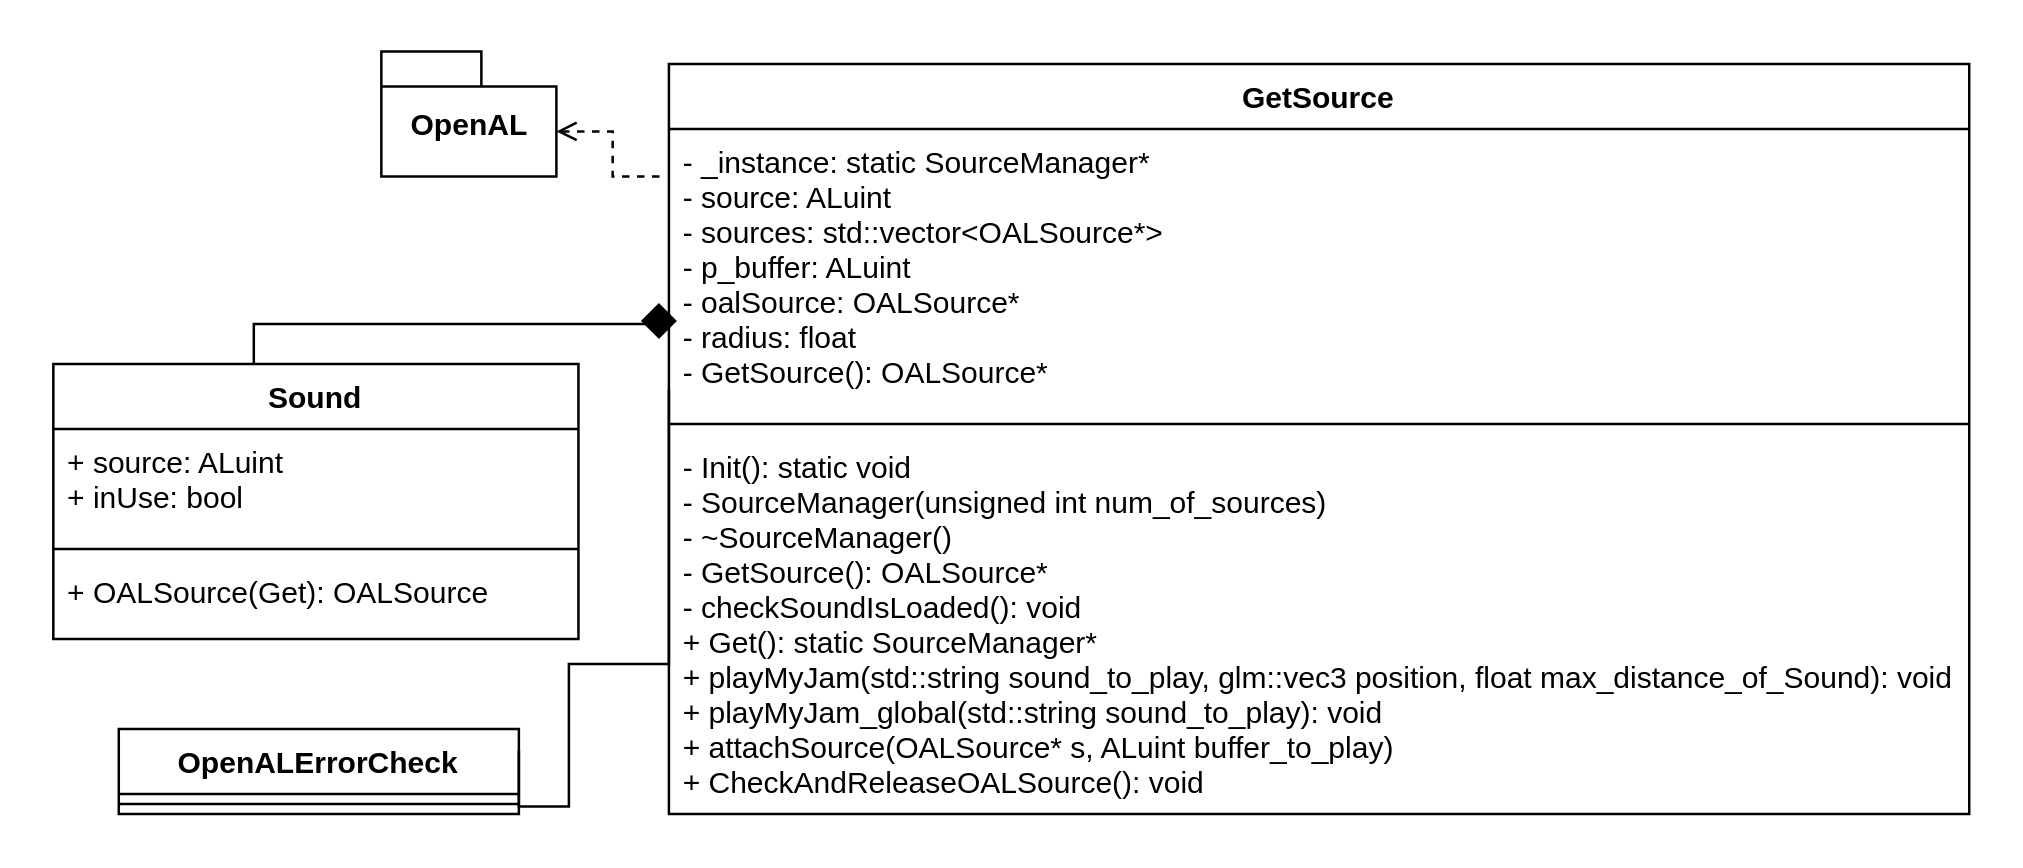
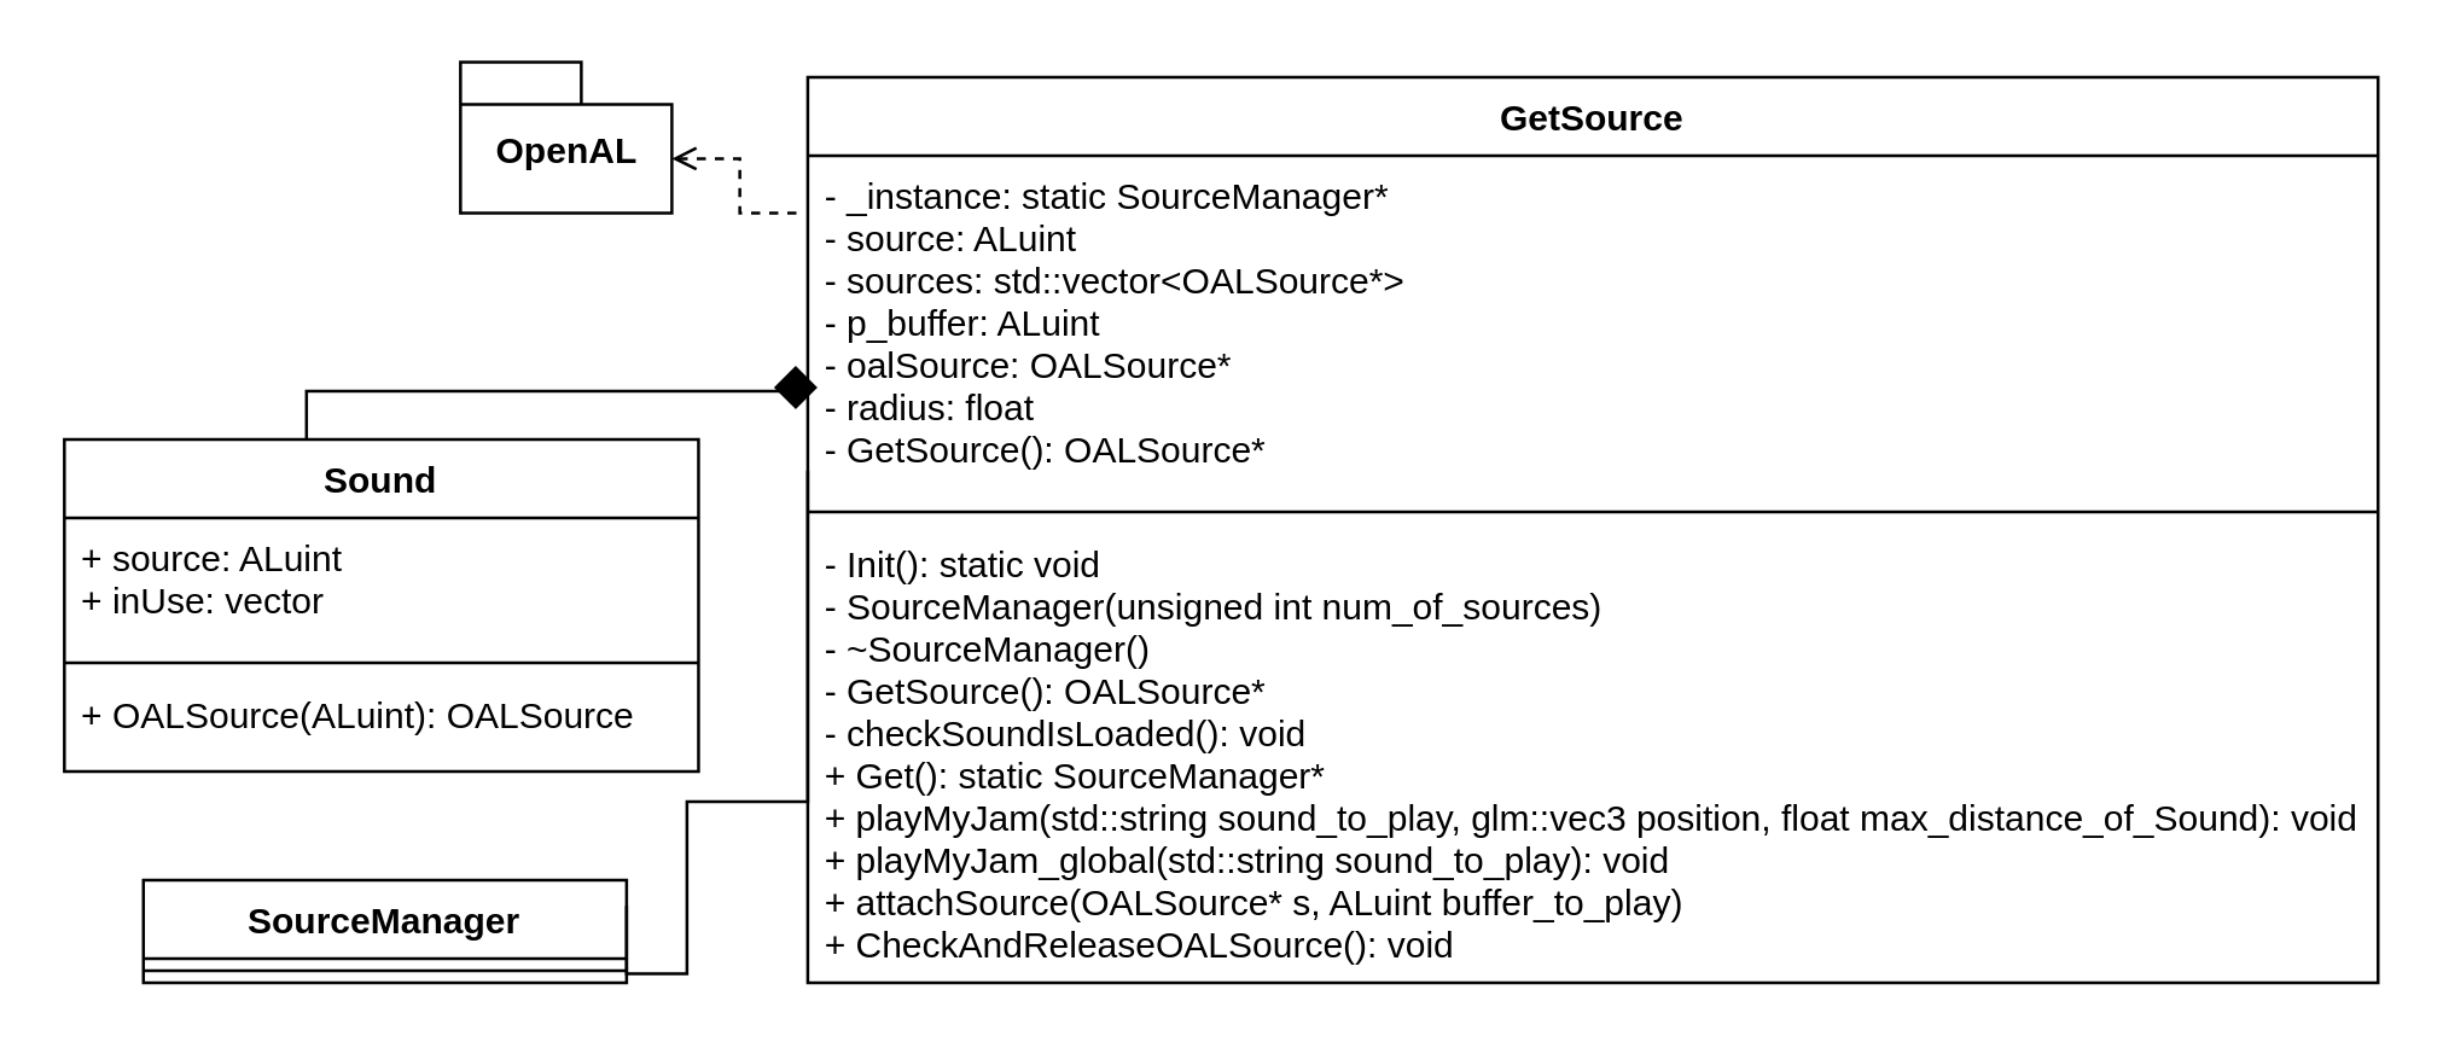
  <mxCell id="0" />
  <mxCell id="1" parent="0" />
  <mxCell id="2" value="GetSource" style="swimlane;fontStyle=1;align=center;verticalAlign=top;childLayout=stackLayout;horizontal=1;startSize=26;horizontalStack=0;resizeParent=1;resizeParentMax=0;resizeLast=0;collapsible=1;marginBottom=0;" parent="1" vertex="1"><mxGeometry x="267" y="25" width="520" height="300" as="geometry" /></mxCell>
  <mxCell id="3" value="- _instance: static SourceManager*&#10;- source: ALuint&#10;- sources: std::vector&lt;OALSource*&gt;&#10;- p_buffer: ALuint&#10;- oalSource: OALSource*&#10;- radius: float&#10;- GetSource(): OALSource*&#10;&#10;" style="text;strokeColor=none;fillColor=none;align=left;verticalAlign=top;spacingLeft=4;spacingRight=4;overflow=hidden;rotatable=0;points=[[0,0.5],[1,0.5]];portConstraint=eastwest;" parent="2" vertex="1"><mxGeometry y="26" width="520" height="114" as="geometry" /></mxCell>
  <mxCell id="4" value="" style="line;strokeWidth=1;fillColor=none;align=left;verticalAlign=middle;spacingTop=-1;spacingLeft=3;spacingRight=3;rotatable=0;labelPosition=right;points=[];portConstraint=eastwest;" parent="2" vertex="1"><mxGeometry y="140" width="520" height="8" as="geometry" /></mxCell>
  <mxCell id="5" value="- Init(): static void&#10;- SourceManager(unsigned int num_of_sources)&#10;- ~SourceManager()&#10;- GetSource(): OALSource*&#10;- checkSoundIsLoaded(): void&#10;+ Get(): static SourceManager*&#10;+ playMyJam(std::string sound_to_play, glm::vec3 position, float max_distance_of_Sound): void&#10;+ playMyJam_global(std::string sound_to_play): void&#10;+ attachSource(OALSource* s, ALuint buffer_to_play)&#10;+ CheckAndReleaseOALSource(): void" style="text;strokeColor=none;fillColor=none;align=left;verticalAlign=top;spacingLeft=4;spacingRight=4;overflow=hidden;rotatable=0;points=[[0,0.5],[1,0.5]];portConstraint=eastwest;" parent="2" vertex="1"><mxGeometry y="148" width="520" height="152" as="geometry" /></mxCell>
  <mxCell id="6" style="edgeStyle=orthogonalEdgeStyle;rounded=0;orthogonalLoop=1;jettySize=auto;html=1;exitX=0;exitY=0;exitDx=70;exitDy=32;exitPerimeter=0;entryX=-0.002;entryY=0.167;entryDx=0;entryDy=0;entryPerimeter=0;endArrow=none;endFill=0;dashed=1;startArrow=open;startFill=0;" parent="1" source="7" target="3" edge="1"><mxGeometry relative="1" as="geometry" /></mxCell>
  <mxCell id="7" value="OpenAL" style="shape=folder;fontStyle=1;spacingTop=10;tabWidth=40;tabHeight=14;tabPosition=left;html=1;" parent="1" vertex="1"><mxGeometry x="152" y="20" width="70" height="50" as="geometry" /></mxCell>
  <mxCell id="8" style="edgeStyle=orthogonalEdgeStyle;rounded=0;orthogonalLoop=1;jettySize=auto;html=1;endArrow=diamond;endFill=1;strokeWidth=1;startSize=8;endSize=12;exitX=0.5;exitY=0;exitDx=0;exitDy=0;" parent="1" source="9" edge="1"><mxGeometry relative="1" as="geometry"><mxPoint x="112" y="535" as="sourcePoint" /><mxPoint x="263" y="135" as="targetPoint" /><Array as="points"><mxPoint x="101" y="165" /><mxPoint x="101" y="129" /></Array></mxGeometry></mxCell>
  <mxCell id="9" value="Sound" style="swimlane;fontStyle=1;align=center;verticalAlign=top;childLayout=stackLayout;horizontal=1;startSize=26;horizontalStack=0;resizeParent=1;resizeParentMax=0;resizeLast=0;collapsible=1;marginBottom=0;" parent="1" vertex="1"><mxGeometry x="20.82" y="145" width="210" height="110" as="geometry" /></mxCell>
- <mxCell id="10" value="+ source: ALuint&#10;+ inUse: bool&#10;" style="text;strokeColor=none;fillColor=none;align=left;verticalAlign=top;spacingLeft=4;spacingRight=4;overflow=hidden;rotatable=0;points=[[0,0.5],[1,0.5]];portConstraint=eastwest;" parent="9" vertex="1"><mxGeometry y="26" width="210" height="44" as="geometry" /></mxCell>
+ <mxCell id="10" value="+ source: ALuint&#10;+ inUse: vector&#10;" style="text;strokeColor=none;fillColor=none;align=left;verticalAlign=top;spacingLeft=4;spacingRight=4;overflow=hidden;rotatable=0;points=[[0,0.5],[1,0.5]];portConstraint=eastwest;" parent="9" vertex="1"><mxGeometry y="26" width="210" height="44" as="geometry" /></mxCell>
  <mxCell id="11" value="" style="line;strokeWidth=1;fillColor=none;align=left;verticalAlign=middle;spacingTop=-1;spacingLeft=3;spacingRight=3;rotatable=0;labelPosition=right;points=[];portConstraint=eastwest;" parent="9" vertex="1"><mxGeometry y="70" width="210" height="8" as="geometry" /></mxCell>
- <mxCell id="12" value="+ OALSource(Get): OALSource" style="text;strokeColor=none;fillColor=none;align=left;verticalAlign=top;spacingLeft=4;spacingRight=4;overflow=hidden;rotatable=0;points=[[0,0.5],[1,0.5]];portConstraint=eastwest;" parent="9" vertex="1"><mxGeometry y="78" width="210" height="32" as="geometry" /></mxCell>
- <mxCell id="13" value="OpenALErrorCheck" style="swimlane;fontStyle=1;align=center;verticalAlign=top;childLayout=stackLayout;horizontal=1;startSize=26;horizontalStack=0;resizeParent=1;resizeParentMax=0;resizeLast=0;collapsible=1;marginBottom=0;" parent="1" vertex="1"><mxGeometry x="47" y="291" width="160" height="34" as="geometry" /></mxCell>
+ <mxCell id="12" value="+ OALSource(ALuint): OALSource" style="text;strokeColor=none;fillColor=none;align=left;verticalAlign=top;spacingLeft=4;spacingRight=4;overflow=hidden;rotatable=0;points=[[0,0.5],[1,0.5]];portConstraint=eastwest;" parent="9" vertex="1"><mxGeometry y="78" width="210" height="32" as="geometry" /></mxCell>
+ <mxCell id="13" value="SourceManager" style="swimlane;fontStyle=1;align=center;verticalAlign=top;childLayout=stackLayout;horizontal=1;startSize=26;horizontalStack=0;resizeParent=1;resizeParentMax=0;resizeLast=0;collapsible=1;marginBottom=0;" parent="1" vertex="1"><mxGeometry x="47" y="291" width="160" height="34" as="geometry" /></mxCell>
  <mxCell id="14" value="" style="line;strokeWidth=1;fillColor=none;align=left;verticalAlign=middle;spacingTop=-1;spacingLeft=3;spacingRight=3;rotatable=0;labelPosition=right;points=[];portConstraint=eastwest;" parent="13" vertex="1"><mxGeometry y="26" width="160" height="8" as="geometry" /></mxCell>
  <mxCell id="15" style="edgeStyle=orthogonalEdgeStyle;rounded=0;orthogonalLoop=1;jettySize=auto;html=1;exitX=1;exitY=0.25;exitDx=0;exitDy=0;entryX=0;entryY=0.915;entryDx=0;entryDy=0;entryPerimeter=0;endArrow=none;endFill=0;" parent="1" source="13" target="3" edge="1"><mxGeometry relative="1" as="geometry"><mxPoint x="105.82" y="654" as="sourcePoint" /><mxPoint x="267.005" y="534.078" as="targetPoint" /><Array as="points"><mxPoint x="207" y="322" /><mxPoint x="227" y="322" /><mxPoint x="227" y="265" /><mxPoint x="267" y="265" /></Array></mxGeometry></mxCell>
